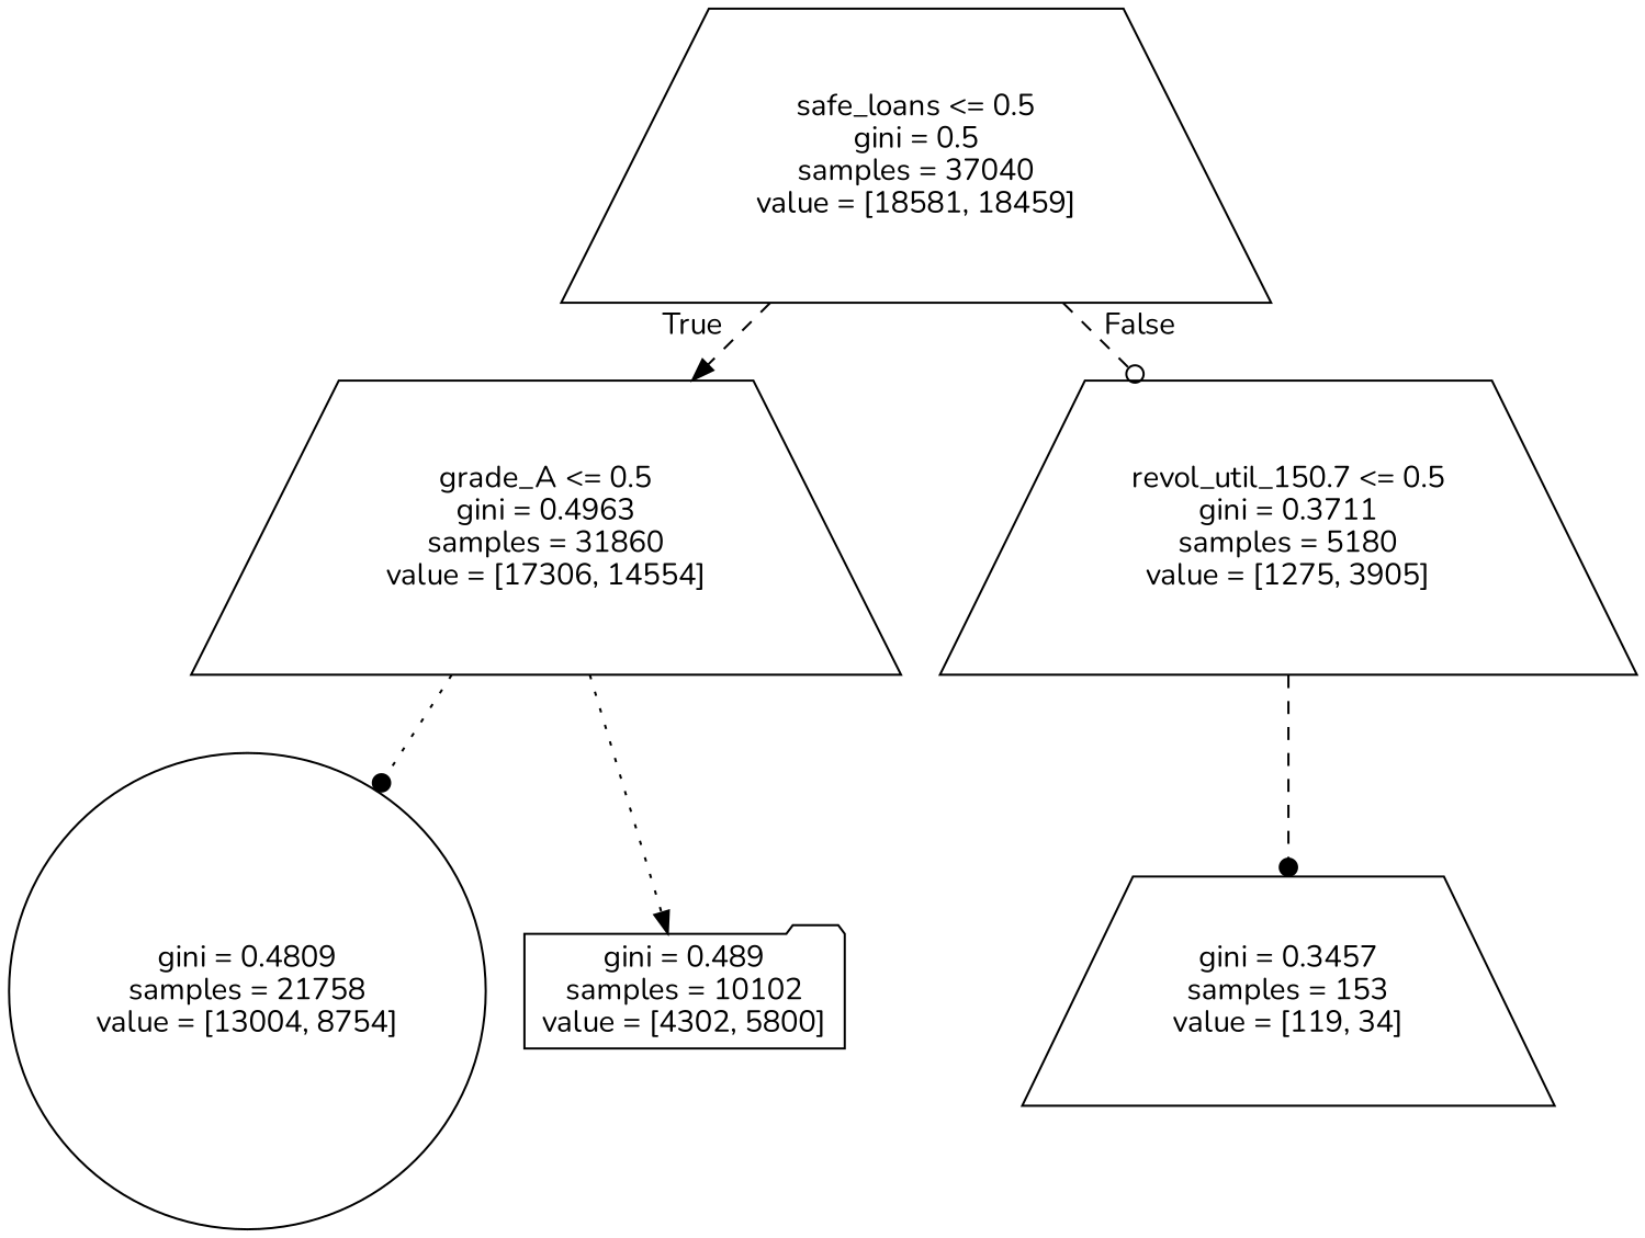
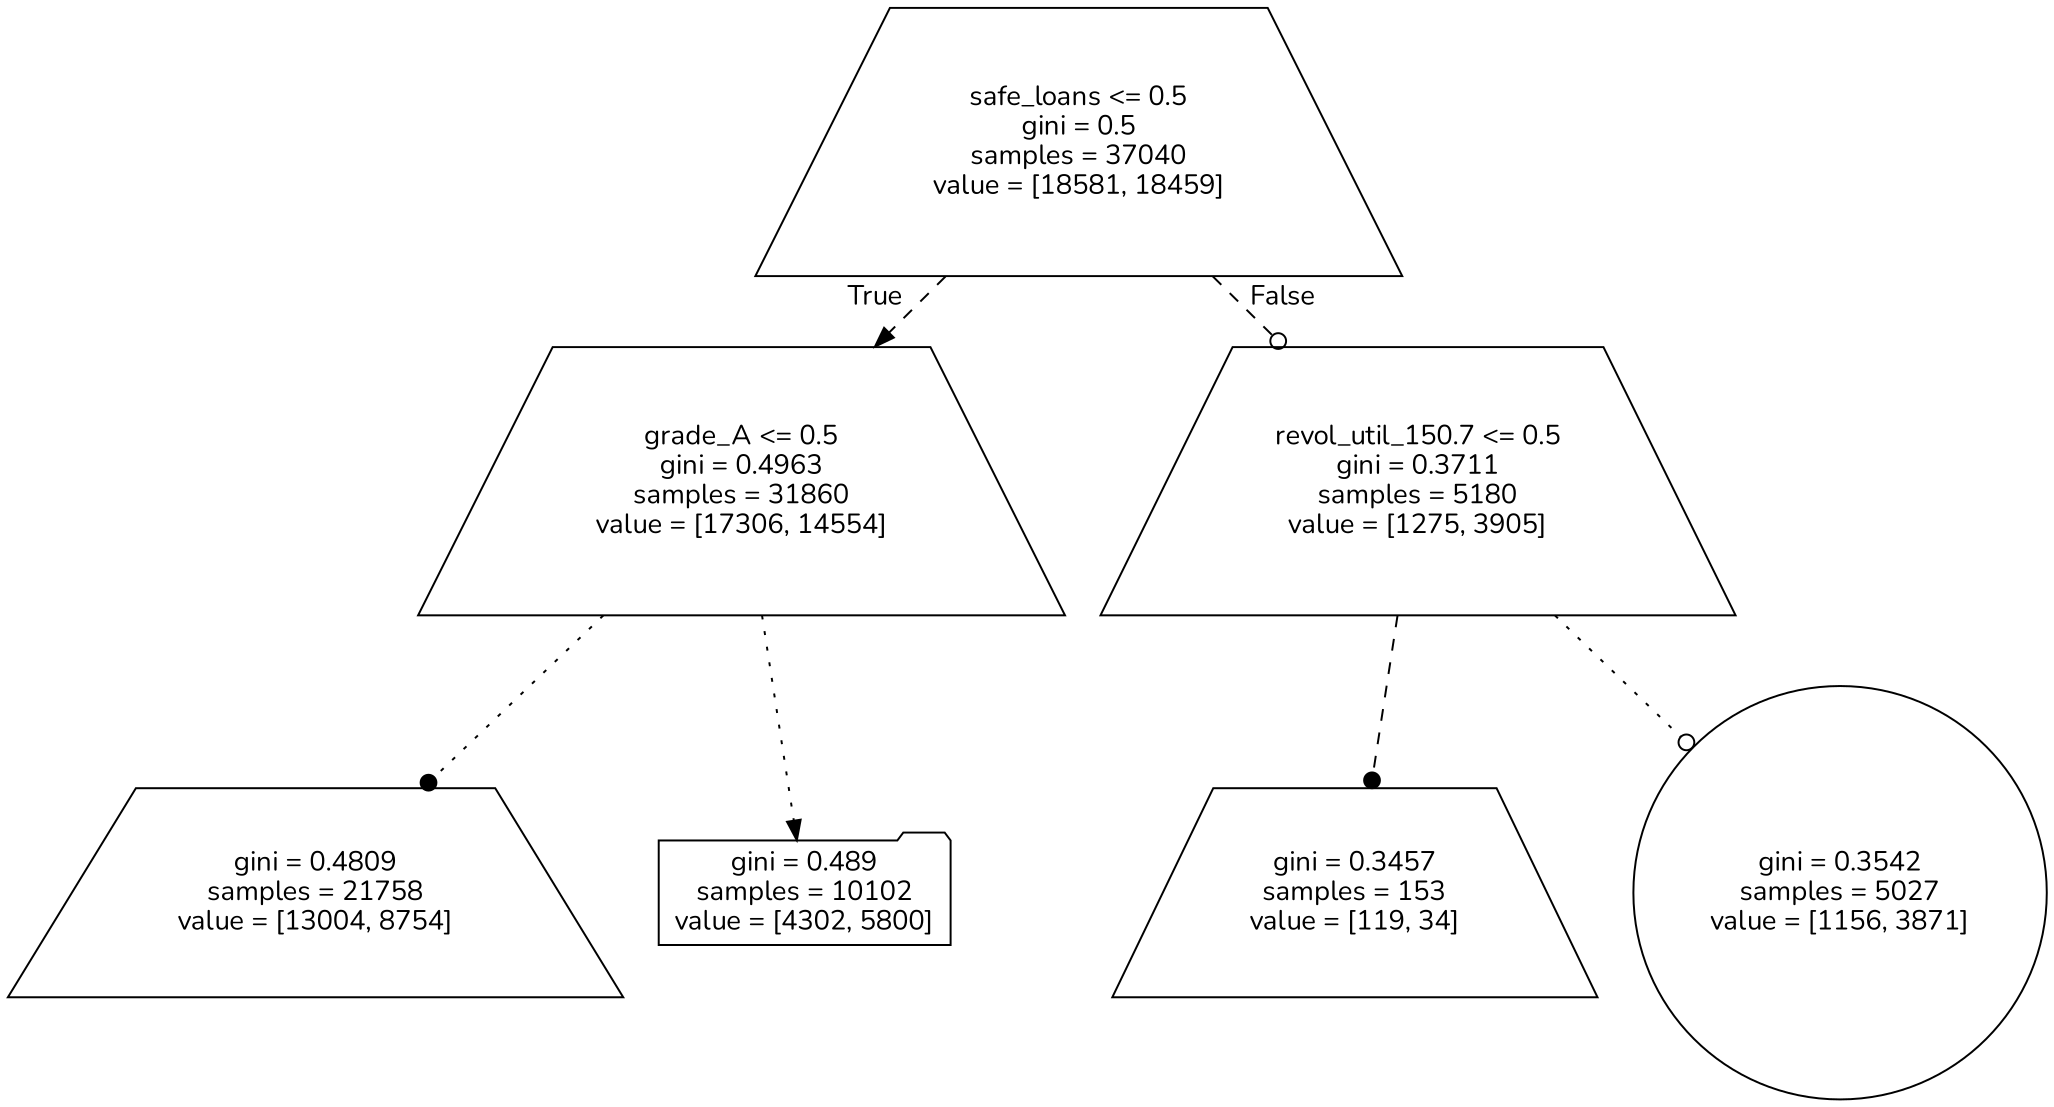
  digraph {
    fontname=Nunito
    node [fontname=Nunito shape=trapezium]
    edge [arrowhead=normal fontname=Nunito style=dashed]
    n1 [label="safe_loans <= 0.5\ngini = 0.5\nsamples = 37040\nvalue = [18581, 18459]"]
    n2 [label="grade_A <= 0.5\ngini = 0.4963\nsamples = 31860\nvalue = [17306, 14554]"]
    n3 [label="revol_util_150.7 <= 0.5\ngini = 0.3711\nsamples = 5180\nvalue = [1275, 3905]"]
-   n4 [label="gini = 0.4809\nsamples = 21758\nvalue = [13004, 8754]" shape=circle]
+   n4 [label="gini = 0.4809\nsamples = 21758\nvalue = [13004, 8754]"]
    n5 [label="gini = 0.489\nsamples = 10102\nvalue = [4302, 5800]" shape=folder]
    n6 [label="gini = 0.3457\nsamples = 153\nvalue = [119, 34]"]
+   n7 [label="gini = 0.3542\nsamples = 5027\nvalue = [1156, 3871]" shape=circle]
    n1 -> n2 [headlabel=True labelangle=45 labeldistance=2.5]
    n1 -> n3 [arrowhead=odot headlabel=False labelangle=-45 labeldistance=2.5]
    n2 -> n4 [arrowhead=dot style=dotted]
    n2 -> n5 [style=dotted]
    n3 -> n6 [arrowhead=dot]
+   n3 -> n7 [arrowhead=odot style=dotted]
  }
